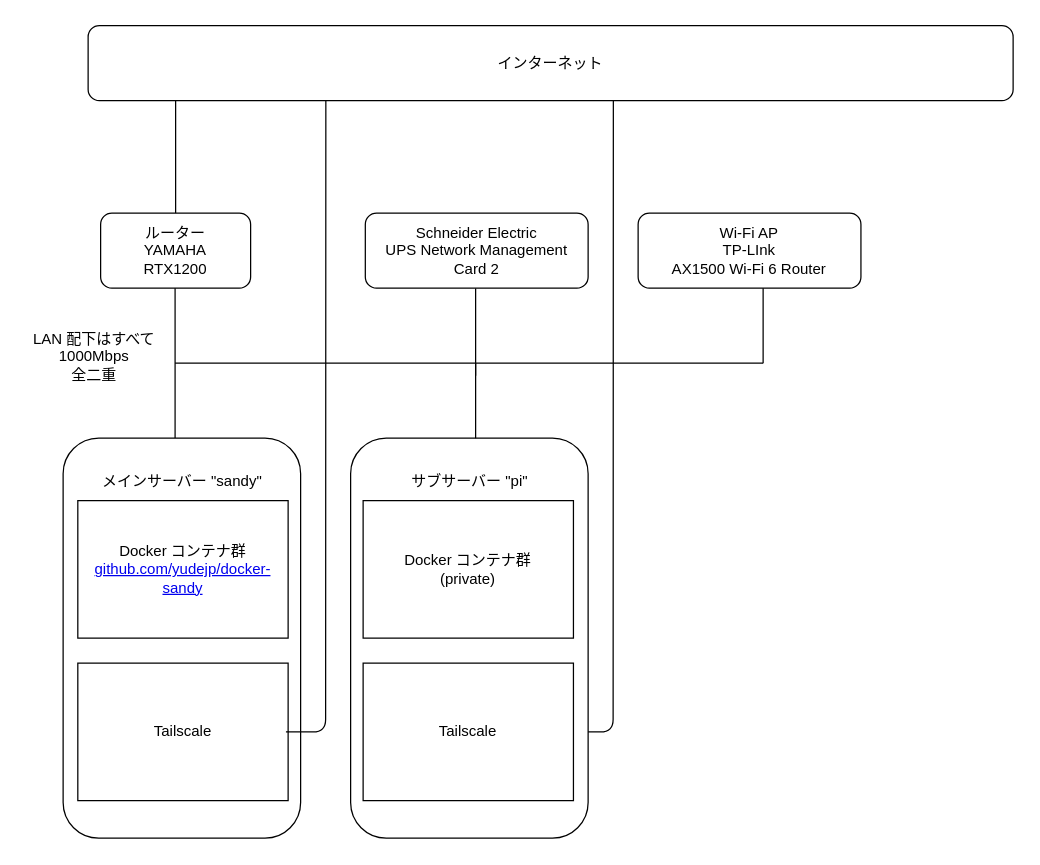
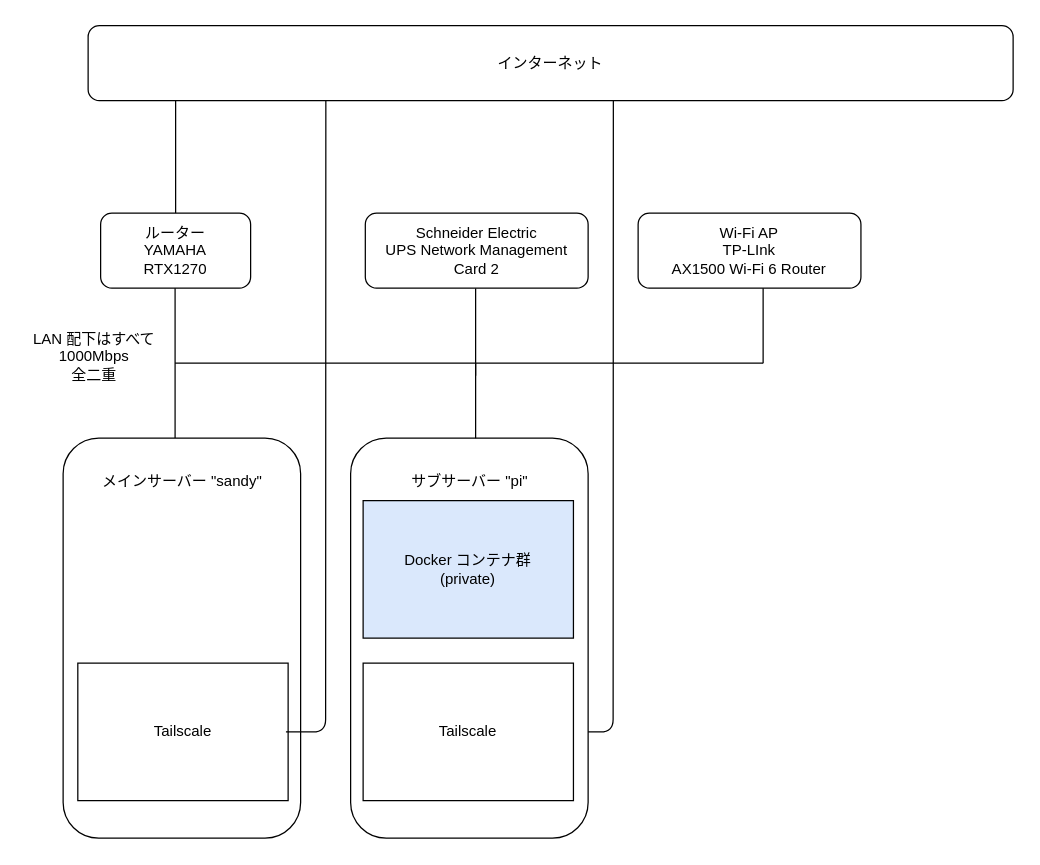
  <mxCell id="0" />
  <mxCell id="1" parent="0" />
  <mxCell id="2" value="" style="endArrow=none;html=1;entryX=0.257;entryY=0.833;entryDx=0;entryDy=0;entryPerimeter=0;" edge="1" parent="1"><mxGeometry width="50" height="50" relative="1" as="geometry"><mxPoint x="458.25" y="585.02" as="sourcePoint" /><mxPoint x="490.18" y="70" as="targetPoint" /><Array as="points"><mxPoint x="490" y="585.02" /></Array></mxGeometry></mxCell>
  <mxCell id="3" value="" style="endArrow=none;html=1;" edge="1" parent="1"><mxGeometry width="50" height="50" relative="1" as="geometry"><mxPoint x="380" y="360" as="sourcePoint" /><mxPoint x="380" y="290" as="targetPoint" /></mxGeometry></mxCell>
  <mxCell id="4" value="" style="endArrow=none;html=1;" edge="1" parent="1"><mxGeometry width="50" height="50" relative="1" as="geometry"><mxPoint x="140" y="170" as="sourcePoint" /><mxPoint x="140" y="50" as="targetPoint" /></mxGeometry></mxCell>
- <mxCell id="5" value="ルーター&lt;br&gt;YAMAHA&lt;br&gt;RTX1200" style="rounded=1;whiteSpace=wrap;html=1;" vertex="1" parent="1"><mxGeometry x="80" y="170" width="120" height="60" as="geometry" /></mxCell>
+ <mxCell id="5" value="ルーター&lt;br&gt;YAMAHA&lt;br&gt;RTX1270" style="rounded=1;whiteSpace=wrap;html=1;" vertex="1" parent="1"><mxGeometry x="80" y="170" width="120" height="60" as="geometry" /></mxCell>
  <mxCell id="6" value="LAN 配下はすべて&lt;br&gt;1000Mbps&lt;br&gt;全二重" style="text;html=1;strokeColor=none;fillColor=none;align=center;verticalAlign=middle;whiteSpace=wrap;rounded=0;" vertex="1" parent="1"><mxGeometry x="20" y="270" width="110" height="30" as="geometry" /></mxCell>
  <mxCell id="7" value="" style="endArrow=none;html=1;" edge="1" parent="1"><mxGeometry width="50" height="50" relative="1" as="geometry"><mxPoint x="139.57" y="350" as="sourcePoint" /><mxPoint x="139.57" y="230" as="targetPoint" /></mxGeometry></mxCell>
  <mxCell id="8" value="" style="endArrow=none;html=1;" edge="1" parent="1"><mxGeometry width="50" height="50" relative="1" as="geometry"><mxPoint x="610" y="290" as="sourcePoint" /><mxPoint x="139.57" y="290" as="targetPoint" /></mxGeometry></mxCell>
  <mxCell id="9" value="" style="rounded=1;whiteSpace=wrap;html=1;" vertex="1" parent="1"><mxGeometry x="50" y="350" width="190" height="320" as="geometry" /></mxCell>
  <mxCell id="10" value="メインサーバー &quot;sandy&quot;" style="text;html=1;strokeColor=none;fillColor=none;align=center;verticalAlign=middle;whiteSpace=wrap;rounded=0;" vertex="1" parent="1"><mxGeometry x="61.75" y="370" width="166.5" height="30" as="geometry" /></mxCell>
- <mxCell id="11" value="Docker コンテナ群&lt;br&gt;&lt;a href=&quot;https://github.com/yudejp/docker-sandy&quot;&gt;github.com/yudejp/docker-sandy&lt;/a&gt;" style="rounded=0;whiteSpace=wrap;html=1;" vertex="1" parent="1"><mxGeometry x="61.75" y="400" width="168.25" height="110" as="geometry" /></mxCell>
  <mxCell id="12" value="Tailscale" style="rounded=0;whiteSpace=wrap;html=1;" vertex="1" parent="1"><mxGeometry x="61.75" y="530" width="168.25" height="110" as="geometry" /></mxCell>
  <mxCell id="13" value="" style="endArrow=none;html=1;entryX=0.257;entryY=0.833;entryDx=0;entryDy=0;entryPerimeter=0;" edge="1" parent="1" target="14"><mxGeometry width="50" height="50" relative="1" as="geometry"><mxPoint x="228.25" y="585" as="sourcePoint" /><mxPoint x="260" y="100" as="targetPoint" /><Array as="points"><mxPoint x="260" y="585" /></Array></mxGeometry></mxCell>
  <mxCell id="14" value="インターネット" style="rounded=1;whiteSpace=wrap;html=1;" vertex="1" parent="1"><mxGeometry x="70" y="20" width="740" height="60" as="geometry" /></mxCell>
  <mxCell id="15" value="" style="rounded=1;whiteSpace=wrap;html=1;" vertex="1" parent="1"><mxGeometry x="280" y="350" width="190" height="320" as="geometry" /></mxCell>
  <mxCell id="16" value="サブサーバー &quot;pi&quot;" style="text;html=1;strokeColor=none;fillColor=none;align=center;verticalAlign=middle;whiteSpace=wrap;rounded=0;" vertex="1" parent="1"><mxGeometry x="291.75" y="370" width="166.5" height="30" as="geometry" /></mxCell>
- <mxCell id="17" value="Docker コンテナ群&lt;br&gt;(private)" style="rounded=0;whiteSpace=wrap;html=1;" vertex="1" parent="1"><mxGeometry x="290" y="400" width="168.25" height="110" as="geometry" /></mxCell>
+ <mxCell id="17" value="Docker コンテナ群&lt;br&gt;(private)" style="rounded=0;whiteSpace=wrap;html=1;fillColor=#dae8fc;" vertex="1" parent="1"><mxGeometry x="290" y="400" width="168.25" height="110" as="geometry" /></mxCell>
  <mxCell id="18" value="Tailscale" style="rounded=0;whiteSpace=wrap;html=1;" vertex="1" parent="1"><mxGeometry x="290" y="530" width="168.25" height="110" as="geometry" /></mxCell>
  <mxCell id="19" value="" style="endArrow=none;html=1;" edge="1" parent="1"><mxGeometry width="50" height="50" relative="1" as="geometry"><mxPoint x="380" y="300" as="sourcePoint" /><mxPoint x="380" y="230" as="targetPoint" /></mxGeometry></mxCell>
  <mxCell id="20" value="Schneider Electric&lt;br&gt;UPS Network Management &lt;br&gt;Card 2" style="rounded=1;whiteSpace=wrap;html=1;" vertex="1" parent="1"><mxGeometry x="291.75" y="170" width="178.25" height="60" as="geometry" /></mxCell>
  <mxCell id="21" value="" style="endArrow=none;html=1;" edge="1" parent="1"><mxGeometry width="50" height="50" relative="1" as="geometry"><mxPoint x="610" y="290" as="sourcePoint" /><mxPoint x="610" y="220" as="targetPoint" /></mxGeometry></mxCell>
  <mxCell id="22" value="Wi-Fi AP&lt;br&gt;TP-LInk&lt;br&gt;AX1500 Wi-Fi 6 Router" style="rounded=1;whiteSpace=wrap;html=1;" vertex="1" parent="1"><mxGeometry x="510" y="170" width="178.25" height="60" as="geometry" /></mxCell>
